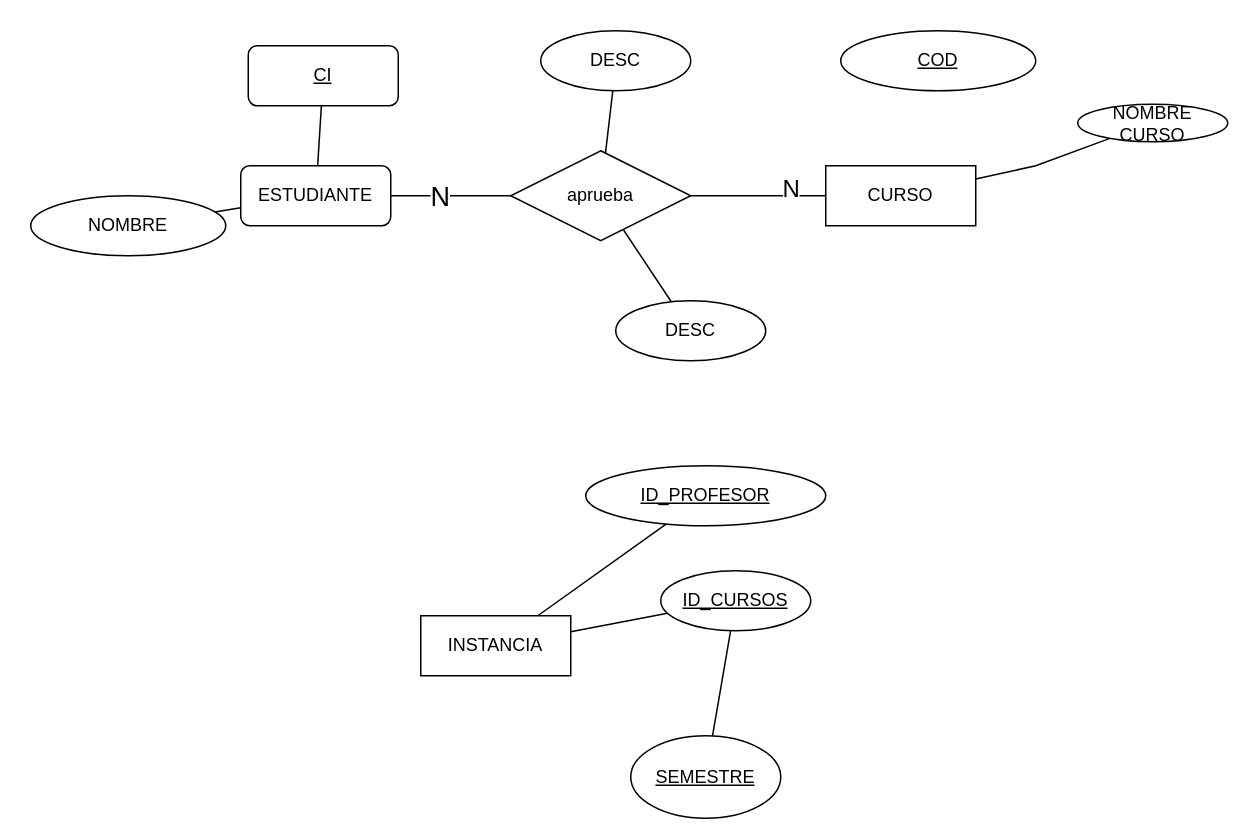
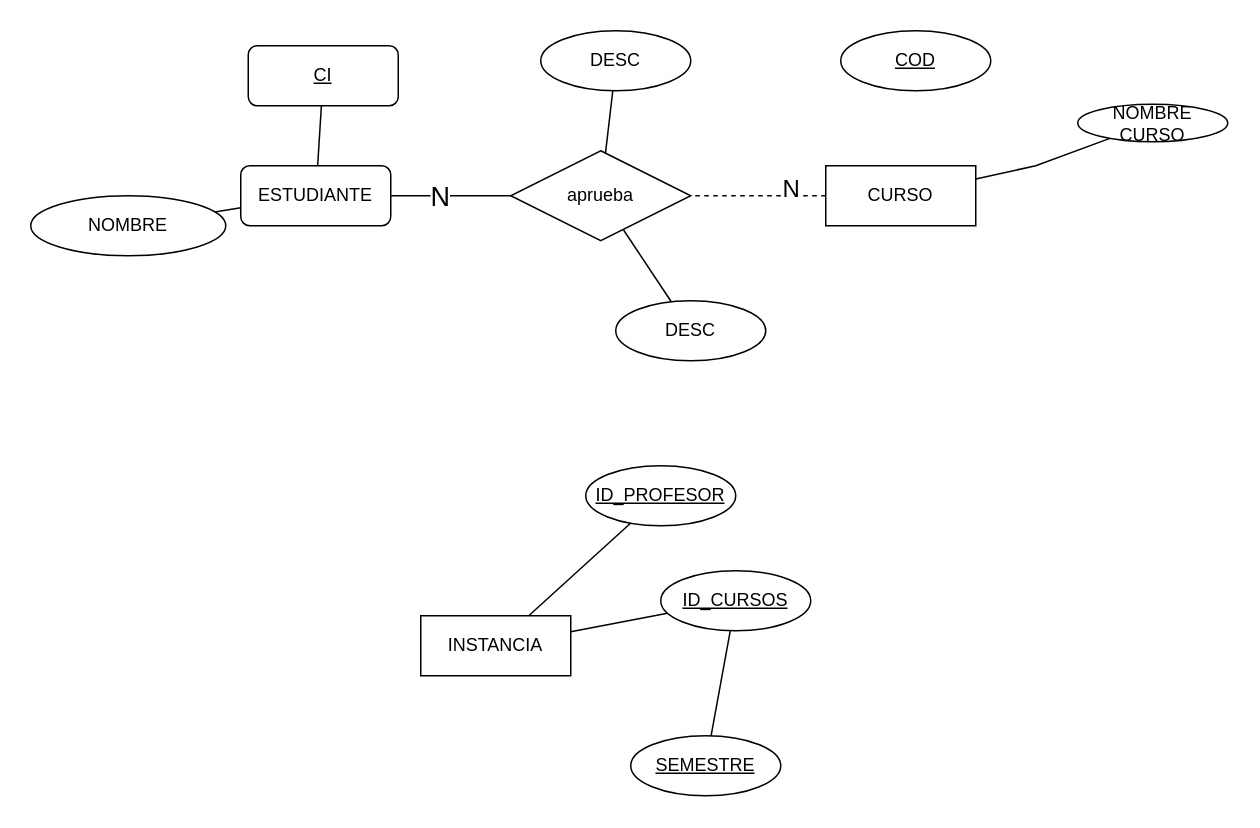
  <mxCell id="0" />
  <mxCell id="1" parent="0" />
  <mxCell id="2" value="CURSO" style="whiteSpace=wrap;html=1;align=center;" vertex="1" parent="1"><mxGeometry x="550" y="110" width="100" height="40" as="geometry" /></mxCell>
  <mxCell id="3" value="ESTUDIANTE" style="whiteSpace=wrap;html=1;align=center;rounded=1;" vertex="1" parent="1"><mxGeometry x="160" y="110" width="100" height="40" as="geometry" /></mxCell>
  <mxCell id="4" value="aprueba" style="shape=rhombus;perimeter=rhombusPerimeter;whiteSpace=wrap;html=1;align=center;" vertex="1" parent="1"><mxGeometry x="340" y="100" width="120" height="60" as="geometry" /></mxCell>
- <mxCell id="5" style="rounded=0;orthogonalLoop=1;jettySize=auto;html=1;endArrow=none;endFill=0;" edge="1" parent="1" source="2" target="4"><mxGeometry relative="1" as="geometry"><mxPoint x="620" y="129.5" as="sourcePoint" /><mxPoint x="440" y="129.5" as="targetPoint" /></mxGeometry></mxCell>
+ <mxCell id="5" style="rounded=0;orthogonalLoop=1;jettySize=auto;html=1;endArrow=none;endFill=0;dashed=1;" edge="1" parent="1" source="2" target="4"><mxGeometry relative="1" as="geometry"><mxPoint x="620" y="129.5" as="sourcePoint" /><mxPoint x="440" y="129.5" as="targetPoint" /></mxGeometry></mxCell>
  <mxCell id="6" value="&lt;font style=&quot;font-size: 16px;&quot;&gt;N&lt;/font&gt;" style="edgeLabel;html=1;align=center;verticalAlign=middle;resizable=0;points=[];" connectable="0" vertex="1" parent="5"><mxGeometry x="-0.44" y="-2" relative="1" as="geometry"><mxPoint x="1" y="-4" as="offset" /></mxGeometry></mxCell>
  <mxCell id="7" style="rounded=0;orthogonalLoop=1;jettySize=auto;html=1;endArrow=none;endFill=0;" edge="1" parent="1" source="3" target="4"><mxGeometry relative="1" as="geometry"><mxPoint x="80" y="350" as="sourcePoint" /><mxPoint x="80" y="410" as="targetPoint" /></mxGeometry></mxCell>
  <mxCell id="8" value="N" style="edgeLabel;html=1;align=center;verticalAlign=middle;resizable=0;points=[];fontSize=18;" connectable="0" vertex="1" parent="7"><mxGeometry x="-0.467" y="-1" relative="1" as="geometry"><mxPoint x="11" y="-1" as="offset" /></mxGeometry></mxCell>
  <mxCell id="9" value="INSTANCIA" style="whiteSpace=wrap;html=1;align=center;" vertex="1" parent="1"><mxGeometry x="280" y="410" width="100" height="40" as="geometry" /></mxCell>
- <mxCell id="10" value="ID_PROFESOR" style="ellipse;whiteSpace=wrap;html=1;align=center;fontStyle=4" vertex="1" parent="1"><mxGeometry x="390" y="310" width="160" height="40" as="geometry" /></mxCell>
+ <mxCell id="10" value="ID_PROFESOR" style="ellipse;whiteSpace=wrap;html=1;align=center;fontStyle=4" vertex="1" parent="1"><mxGeometry x="390" y="310" width="100" height="40" as="geometry" /></mxCell>
  <mxCell id="11" value="ID_CURSOS" style="ellipse;whiteSpace=wrap;html=1;align=center;fontStyle=4" vertex="1" parent="1"><mxGeometry x="440" y="380" width="100" height="40" as="geometry" /></mxCell>
- <mxCell id="12" value="SEMESTRE" style="ellipse;whiteSpace=wrap;html=1;align=center;fontStyle=4" vertex="1" parent="1"><mxGeometry x="420" y="490" width="100" height="55" as="geometry" /></mxCell>
+ <mxCell id="12" value="SEMESTRE" style="ellipse;whiteSpace=wrap;html=1;align=center;fontStyle=4" vertex="1" parent="1"><mxGeometry x="420" y="490" width="100" height="40" as="geometry" /></mxCell>
  <mxCell id="13" style="rounded=0;orthogonalLoop=1;jettySize=auto;html=1;endArrow=none;endFill=0;" edge="1" parent="1" source="12" target="11"><mxGeometry relative="1" as="geometry"><mxPoint x="80" y="530" as="sourcePoint" /><mxPoint x="80" y="470" as="targetPoint" /></mxGeometry></mxCell>
  <mxCell id="14" style="rounded=0;orthogonalLoop=1;jettySize=auto;html=1;endArrow=none;endFill=0;" edge="1" parent="1" source="11" target="9"><mxGeometry relative="1" as="geometry"><mxPoint x="451" y="504" as="sourcePoint" /><mxPoint x="375" y="460" as="targetPoint" /></mxGeometry></mxCell>
  <mxCell id="15" style="rounded=0;orthogonalLoop=1;jettySize=auto;html=1;endArrow=none;endFill=0;" edge="1" parent="1" source="10" target="9"><mxGeometry relative="1" as="geometry"><mxPoint x="454" y="418" as="sourcePoint" /><mxPoint x="390" y="431" as="targetPoint" /></mxGeometry></mxCell>
  <mxCell id="16" value="CI" style="whiteSpace=wrap;html=1;align=center;fontStyle=4;rounded=1;" vertex="1" parent="1"><mxGeometry x="165" y="30" width="100" height="40" as="geometry" /></mxCell>
  <mxCell id="17" style="rounded=0;orthogonalLoop=1;jettySize=auto;html=1;endArrow=none;endFill=0;" edge="1" parent="1" source="16" target="3"><mxGeometry relative="1" as="geometry"><mxPoint x="176" y="154" as="sourcePoint" /><mxPoint x="105" y="71" as="targetPoint" /></mxGeometry></mxCell>
- <mxCell id="18" value="COD" style="ellipse;whiteSpace=wrap;html=1;align=center;fontStyle=4" vertex="1" parent="1"><mxGeometry x="560" y="20" width="130" height="40" as="geometry" /></mxCell>
+ <mxCell id="18" value="COD" style="ellipse;whiteSpace=wrap;html=1;align=center;fontStyle=4" vertex="1" parent="1"><mxGeometry x="560" y="20" width="100" height="40" as="geometry" /></mxCell>
  <mxCell id="19" value="NOMBRE CURSO" style="ellipse;whiteSpace=wrap;html=1;align=center;fontStyle=0" vertex="1" parent="1"><mxGeometry x="718" y="69" width="100" height="25" as="geometry" /></mxCell>
  <mxCell id="20" style="rounded=0;orthogonalLoop=1;jettySize=auto;html=1;endArrow=none;endFill=0;" edge="1" parent="1" source="19" target="2"><mxGeometry relative="1" as="geometry"><mxPoint x="729" y="193" as="sourcePoint" /><mxPoint x="658" y="110" as="targetPoint" /><Array as="points"><mxPoint x="690" y="110" /></Array></mxGeometry></mxCell>
  <mxCell id="21" value="DESC" style="ellipse;whiteSpace=wrap;html=1;align=center;fontStyle=0" vertex="1" parent="1"><mxGeometry x="360" y="20" width="100" height="40" as="geometry" /></mxCell>
  <mxCell id="22" style="rounded=0;orthogonalLoop=1;jettySize=auto;html=1;endArrow=none;endFill=0;" edge="1" parent="1" source="21" target="4"><mxGeometry relative="1" as="geometry"><mxPoint x="689" y="294" as="sourcePoint" /><mxPoint x="610" y="220" as="targetPoint" /><Array as="points" /></mxGeometry></mxCell>
  <mxCell id="23" value="NOMBRE" style="ellipse;whiteSpace=wrap;html=1;align=center;fontStyle=0" vertex="1" parent="1"><mxGeometry x="20" y="130" width="130" height="40" as="geometry" /></mxCell>
  <mxCell id="24" style="rounded=0;orthogonalLoop=1;jettySize=auto;html=1;endArrow=none;endFill=0;" edge="1" parent="1" source="23" target="3"><mxGeometry relative="1" as="geometry"><mxPoint x="-345" y="160" as="sourcePoint" /><mxPoint x="63" y="130" as="targetPoint" /></mxGeometry></mxCell>
  <mxCell id="25" value="DESC" style="ellipse;whiteSpace=wrap;html=1;align=center;fontStyle=0" vertex="1" parent="1"><mxGeometry x="410" y="200" width="100" height="40" as="geometry" /></mxCell>
  <mxCell id="26" style="rounded=0;orthogonalLoop=1;jettySize=auto;html=1;endArrow=none;endFill=0;" edge="1" parent="1" source="25" target="4"><mxGeometry relative="1" as="geometry"><mxPoint x="739" y="474" as="sourcePoint" /><mxPoint x="439" y="284" as="targetPoint" /><Array as="points" /></mxGeometry></mxCell>
